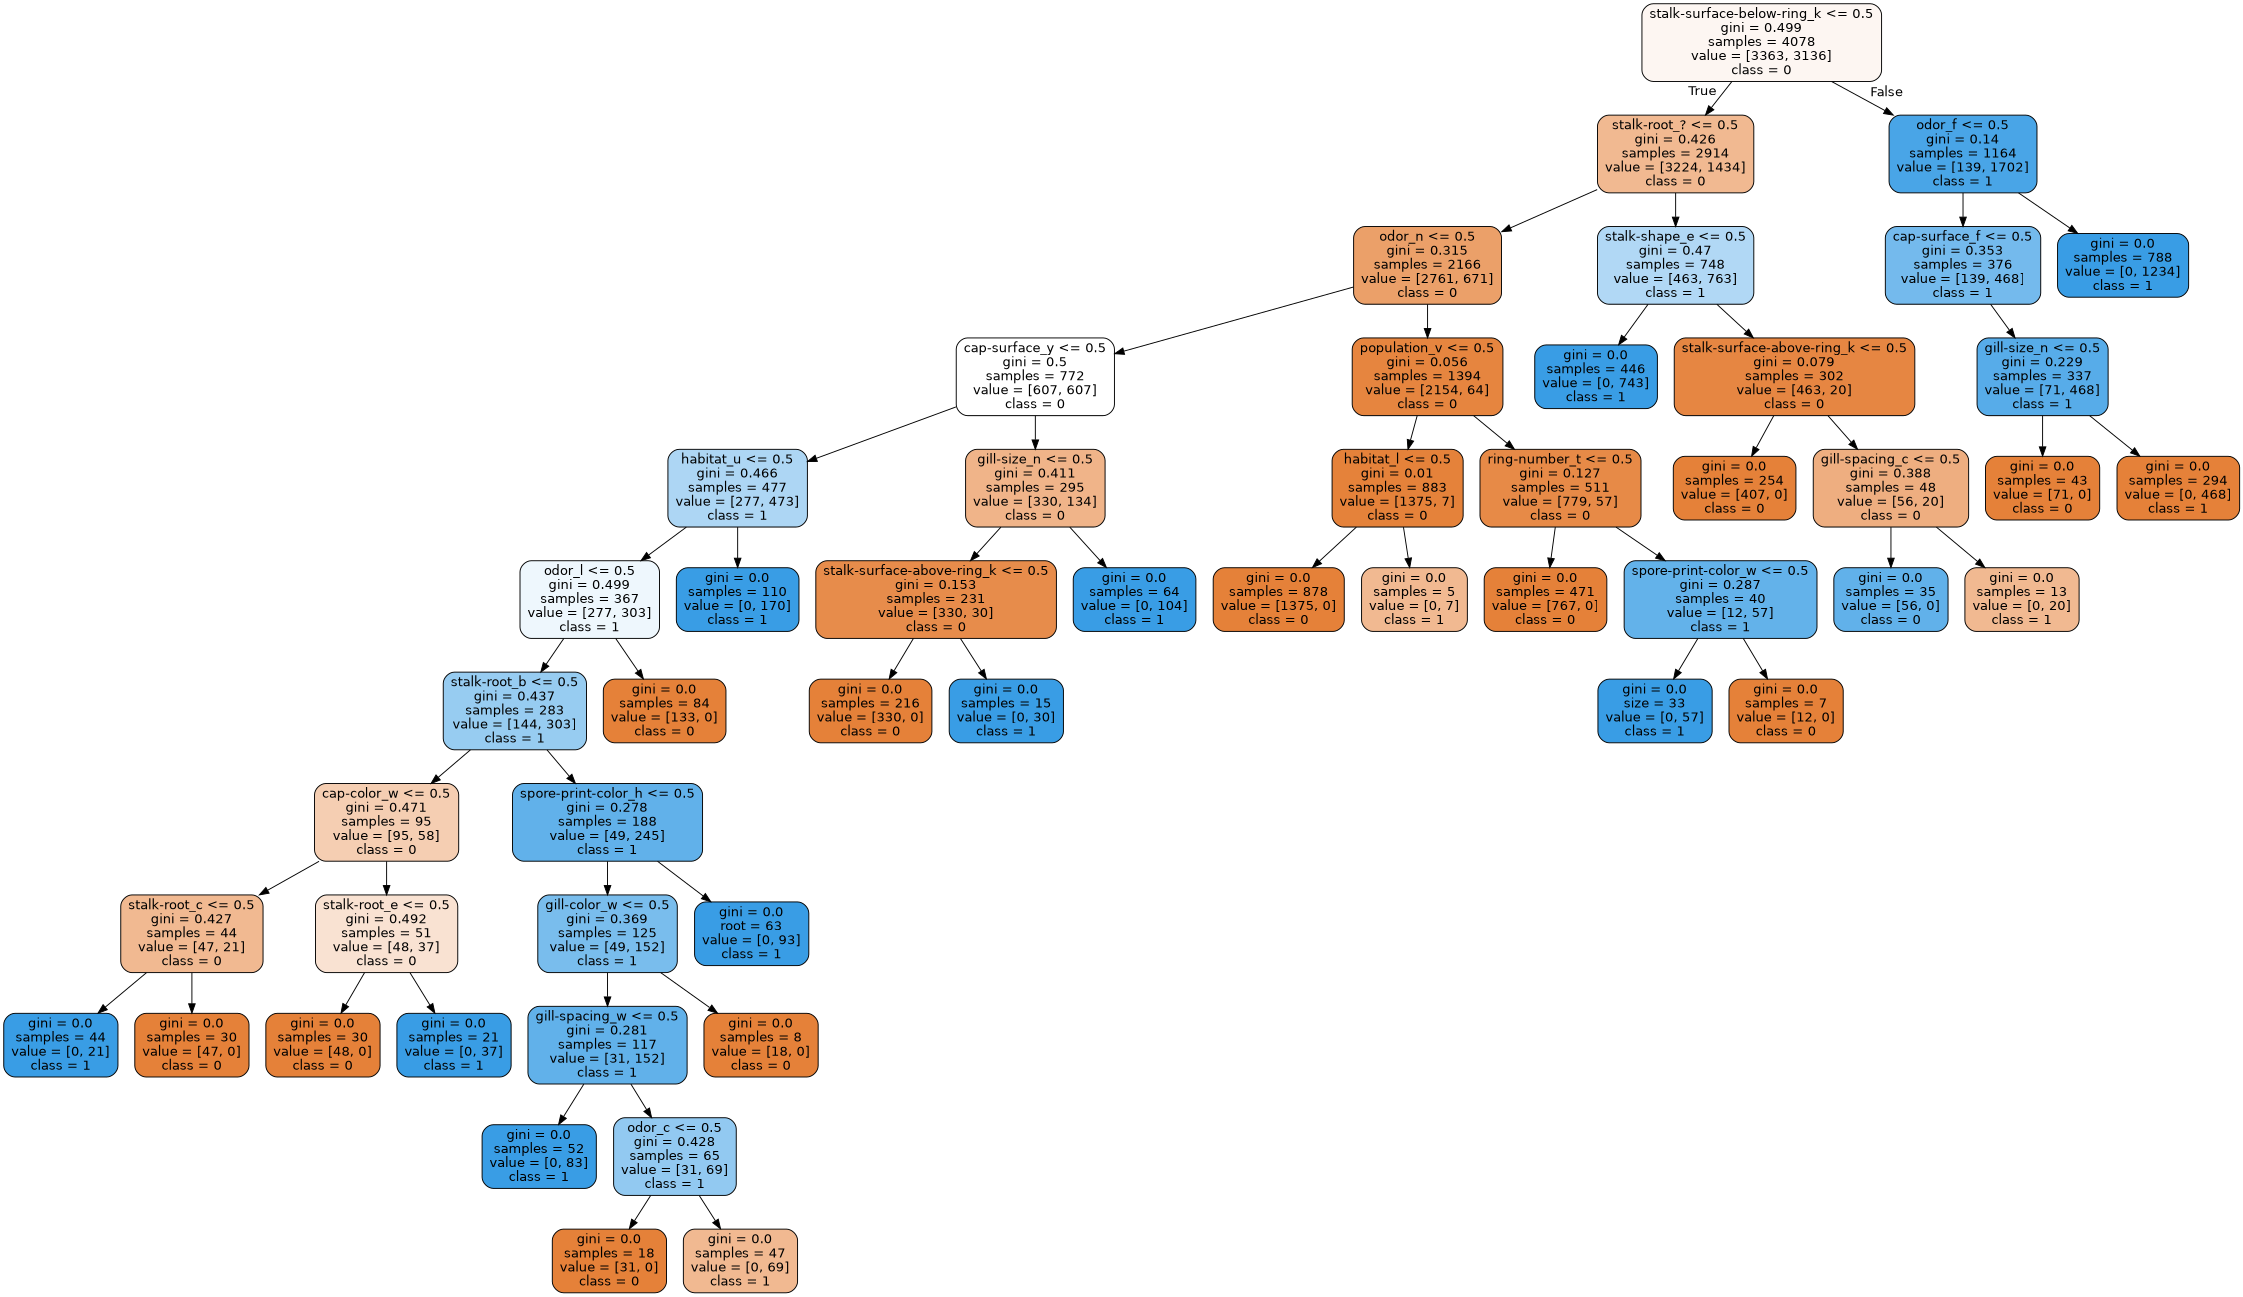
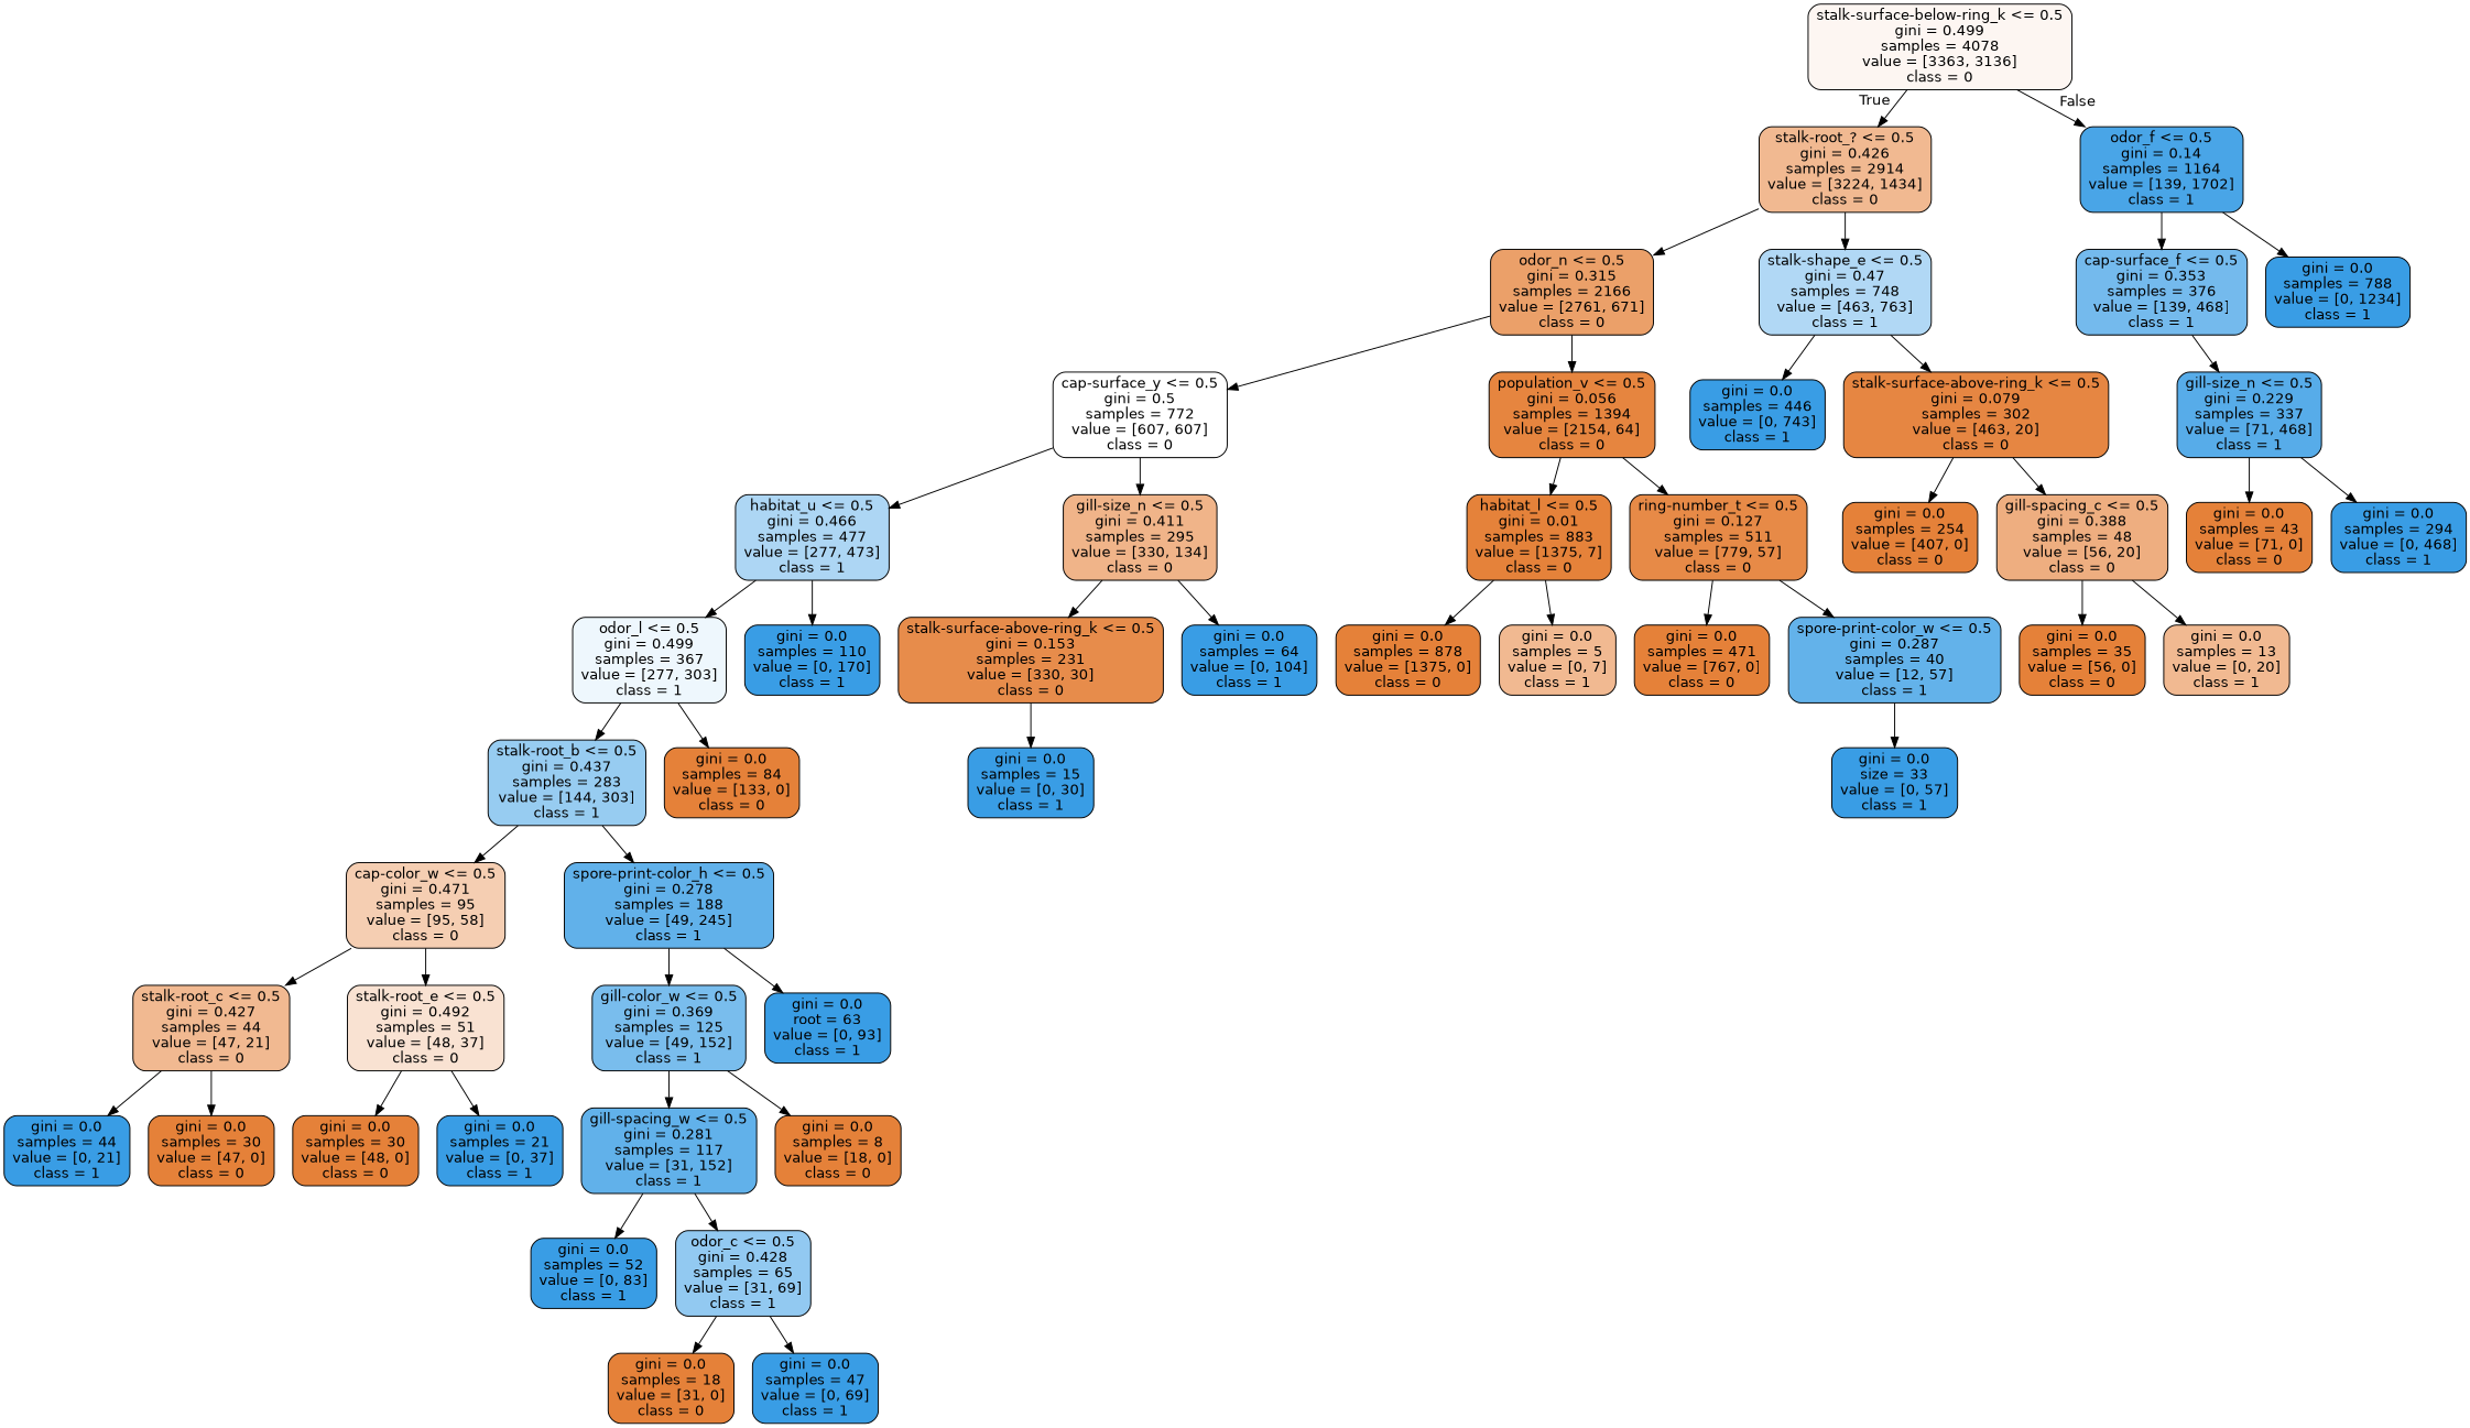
  digraph {
    node [color=black fillcolor="#399de5" fontname=helvetica shape=box style="filled, rounded"]
    edge [fontname=helvetica]
    n1 [fillcolor="#fdf6f2" label="stalk-surface-below-ring_k <= 0.5\ngini = 0.499\nsamples = 4078\nvalue = [3363, 3136]\nclass = 0"]
    n2 [fillcolor="#f1b991" label="stalk-root_? <= 0.5\ngini = 0.426\nsamples = 2914\nvalue = [3224, 1434]\nclass = 0"]
    n3 [fillcolor="#49a5e7" label="odor_f <= 0.5\ngini = 0.14\nsamples = 1164\nvalue = [139, 1702]\nclass = 1"]
    n4 [fillcolor="#eba069" label="odor_n <= 0.5\ngini = 0.315\nsamples = 2166\nvalue = [2761, 671]\nclass = 0"]
    n5 [fillcolor="#b1d8f5" label="stalk-shape_e <= 0.5\ngini = 0.47\nsamples = 748\nvalue = [463, 763]\nclass = 1"]
    n6 [fillcolor="#74baed" label="cap-surface_f <= 0.5\ngini = 0.353\nsamples = 376\nvalue = [139, 468]\nclass = 1"]
    n7 [label="gini = 0.0\nsamples = 788\nvalue = [0, 1234]\nclass = 1"]
    n8 [fillcolor="#ffffff" label="cap-surface_y <= 0.5\ngini = 0.5\nsamples = 772\nvalue = [607, 607]\nclass = 0"]
    n9 [fillcolor="#e6853f" label="population_v <= 0.5\ngini = 0.056\nsamples = 1394\nvalue = [2154, 64]\nclass = 0"]
    n10 [label="gini = 0.0\nsamples = 446\nvalue = [0, 743]\nclass = 1"]
    n11 [fillcolor="#e68642" label="stalk-surface-above-ring_k <= 0.5\ngini = 0.079\nsamples = 302\nvalue = [463, 20]\nclass = 0"]
    n12 [fillcolor="#add6f4" label="habitat_u <= 0.5\ngini = 0.466\nsamples = 477\nvalue = [277, 473]\nclass = 1"]
    n13 [fillcolor="#f0b489" label="gill-size_n <= 0.5\ngini = 0.411\nsamples = 295\nvalue = [330, 134]\nclass = 0"]
    n14 [fillcolor="#e5823a" label="habitat_l <= 0.5\ngini = 0.01\nsamples = 883\nvalue = [1375, 7]\nclass = 0"]
    n15 [fillcolor="#e78a47" label="ring-number_t <= 0.5\ngini = 0.127\nsamples = 511\nvalue = [779, 57]\nclass = 0"]
    n16 [fillcolor="#eef7fd" label="odor_l <= 0.5\ngini = 0.499\nsamples = 367\nvalue = [277, 303]\nclass = 1"]
    n17 [label="gini = 0.0\nsamples = 110\nvalue = [0, 170]\nclass = 1"]
    n18 [fillcolor="#e78c4b" label="stalk-surface-above-ring_k <= 0.5\ngini = 0.153\nsamples = 231\nvalue = [330, 30]\nclass = 0"]
    n19 [label="gini = 0.0\nsamples = 64\nvalue = [0, 104]\nclass = 1"]
    n20 [fillcolor="#97ccf1" label="stalk-root_b <= 0.5\ngini = 0.437\nsamples = 283\nvalue = [144, 303]\nclass = 1"]
    n21 [fillcolor="#e58139" label="gini = 0.0\nsamples = 84\nvalue = [133, 0]\nclass = 0"]
    n22 [fillcolor="#f5ceb2" label="cap-color_w <= 0.5\ngini = 0.471\nsamples = 95\nvalue = [95, 58]\nclass = 0"]
    n23 [fillcolor="#61b1ea" label="spore-print-color_h <= 0.5\ngini = 0.278\nsamples = 188\nvalue = [49, 245]\nclass = 1"]
    n24 [fillcolor="#f1b991" label="stalk-root_c <= 0.5\ngini = 0.427\nsamples = 44\nvalue = [47, 21]\nclass = 0"]
    n25 [fillcolor="#f9e2d2" label="stalk-root_e <= 0.5\ngini = 0.492\nsamples = 51\nvalue = [48, 37]\nclass = 0"]
    n26 [fillcolor="#79bded" label="gill-color_w <= 0.5\ngini = 0.369\nsamples = 125\nvalue = [49, 152]\nclass = 1"]
    n27 [label="gini = 0.0\nroot = 63\nvalue = [0, 93]\nclass = 1"]
    n28 [label="gini = 0.0\nsamples = 44\nvalue = [0, 21]\nclass = 1"]
    n29 [fillcolor="#e58139" label="gini = 0.0\nsamples = 30\nvalue = [47, 0]\nclass = 0"]
    n30 [fillcolor="#e58139" label="gini = 0.0\nsamples = 30\nvalue = [48, 0]\nclass = 0"]
    n31 [label="gini = 0.0\nsamples = 21\nvalue = [0, 37]\nclass = 1"]
    n32 [fillcolor="#61b1ea" label="gill-spacing_w <= 0.5\ngini = 0.281\nsamples = 117\nvalue = [31, 152]\nclass = 1"]
    n33 [fillcolor="#e58139" label="gini = 0.0\nsamples = 8\nvalue = [18, 0]\nclass = 0"]
    n34 [label="gini = 0.0\nsamples = 52\nvalue = [0, 83]\nclass = 1"]
    n35 [fillcolor="#92c9f1" label="odor_c <= 0.5\ngini = 0.428\nsamples = 65\nvalue = [31, 69]\nclass = 1"]
    n36 [fillcolor="#e58139" label="gini = 0.0\nsamples = 18\nvalue = [31, 0]\nclass = 0"]
-   n37 [fillcolor="#f1b991" label="gini = 0.0\nsamples = 47\nvalue = [0, 69]\nclass = 1"]
-   n38 [fillcolor="#e58139" label="gini = 0.0\nsamples = 216\nvalue = [330, 0]\nclass = 0"]
+   n37 [label="gini = 0.0\nsamples = 47\nvalue = [0, 69]\nclass = 1"]
    n39 [label="gini = 0.0\nsamples = 15\nvalue = [0, 30]\nclass = 1"]
    n40 [fillcolor="#e58139" label="gini = 0.0\nsamples = 878\nvalue = [1375, 0]\nclass = 0"]
    n41 [fillcolor="#f1b991" label="gini = 0.0\nsamples = 5\nvalue = [0, 7]\nclass = 1"]
    n42 [fillcolor="#e58139" label="gini = 0.0\nsamples = 471\nvalue = [767, 0]\nclass = 0"]
    n43 [fillcolor="#63b2ea" label="spore-print-color_w <= 0.5\ngini = 0.287\nsamples = 40\nvalue = [12, 57]\nclass = 1"]
    n44 [label="gini = 0.0\nsize = 33\nvalue = [0, 57]\nclass = 1"]
-   n45 [fillcolor="#e58139" label="gini = 0.0\nsamples = 7\nvalue = [12, 0]\nclass = 0"]
    n46 [fillcolor="#e58139" label="gini = 0.0\nsamples = 254\nvalue = [407, 0]\nclass = 0"]
    n47 [fillcolor="#eeae80" label="gill-spacing_c <= 0.5\ngini = 0.388\nsamples = 48\nvalue = [56, 20]\nclass = 0"]
-   n48 [fillcolor="#61b1ea" label="gini = 0.0\nsamples = 35\nvalue = [56, 0]\nclass = 0"]
+   n48 [fillcolor="#e58139" label="gini = 0.0\nsamples = 35\nvalue = [56, 0]\nclass = 0"]
    n49 [fillcolor="#f1b991" label="gini = 0.0\nsamples = 13\nvalue = [0, 20]\nclass = 1"]
    n50 [fillcolor="#57ace9" label="gill-size_n <= 0.5\ngini = 0.229\nsamples = 337\nvalue = [71, 468]\nclass = 1"]
    n51 [fillcolor="#e58139" label="gini = 0.0\nsamples = 43\nvalue = [71, 0]\nclass = 0"]
-   n52 [fillcolor="#e58139" label="gini = 0.0\nsamples = 294\nvalue = [0, 468]\nclass = 1"]
+   n52 [label="gini = 0.0\nsamples = 294\nvalue = [0, 468]\nclass = 1"]
    n1 -> n2 [headlabel=True labelangle=45 labeldistance=2.5]
    n1 -> n3 [headlabel=False labelangle=-45 labeldistance=2.5]
    n2 -> n4
    n2 -> n5
    n3 -> n6
    n3 -> n7
    n4 -> n8
    n4 -> n9
    n5 -> n10
    n5 -> n11
    n6 -> n50
    n8 -> n12
    n8 -> n13
    n9 -> n14
    n9 -> n15
    n11 -> n46
    n11 -> n47
    n12 -> n16
    n12 -> n17
    n13 -> n18
    n13 -> n19
    n14 -> n40
    n14 -> n41
    n15 -> n42
    n15 -> n43
    n16 -> n20
    n16 -> n21
-   n18 -> n38
    n18 -> n39
    n20 -> n22
    n20 -> n23
    n22 -> n24
    n22 -> n25
    n23 -> n26
    n23 -> n27
    n24 -> n28
    n24 -> n29
    n25 -> n30
    n25 -> n31
    n26 -> n32
    n26 -> n33
    n32 -> n34
    n32 -> n35
    n35 -> n36
    n35 -> n37
    n43 -> n44
-   n43 -> n45
    n47 -> n48
    n47 -> n49
    n50 -> n51
    n50 -> n52
  }
